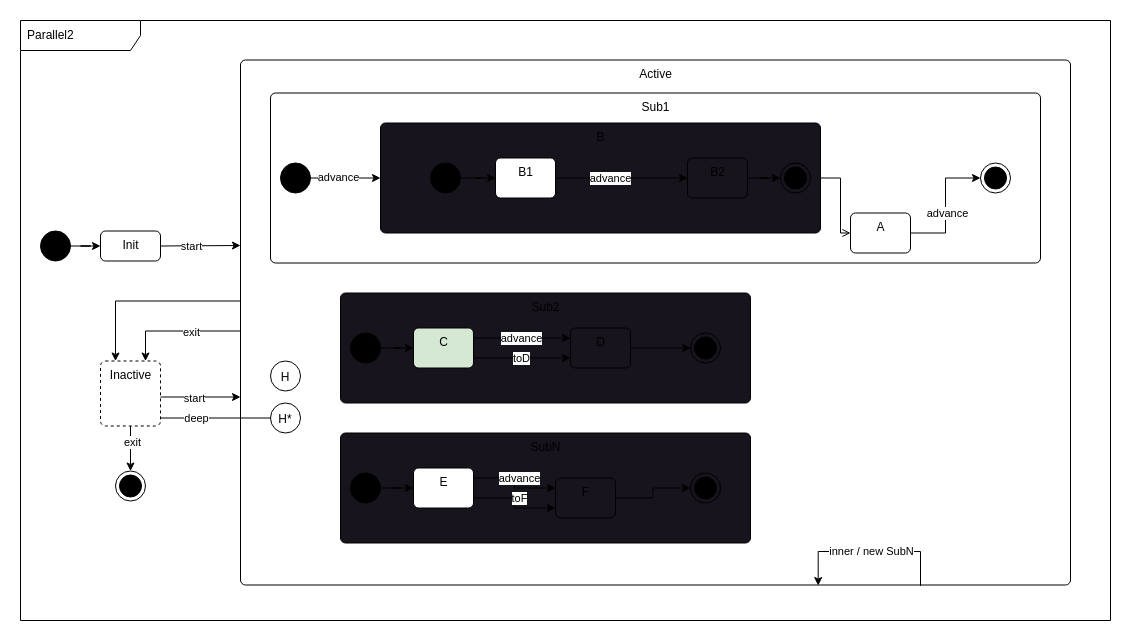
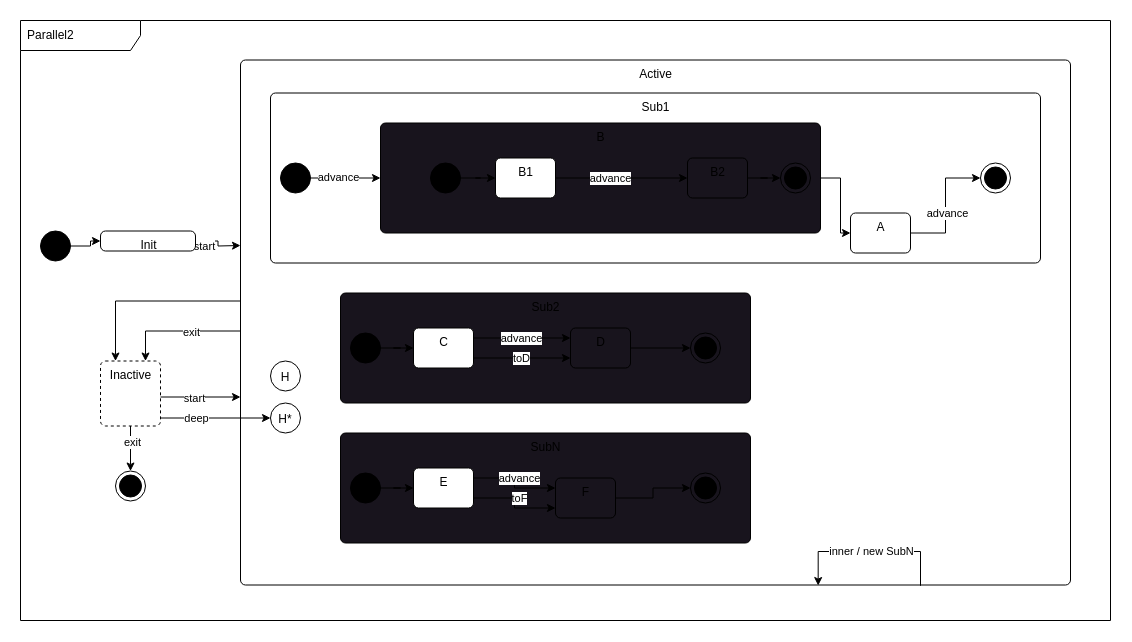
  <mxCell id="0" />
  <mxCell id="1" parent="0" />
  <mxCell id="2" value="Parallel2" style="shape=umlFrame;whiteSpace=wrap;html=1;width=120;height=30;boundedLbl=1;verticalAlign=middle;align=left;spacingLeft=5;container=1;" parent="1" vertex="1"><mxGeometry y="20" width="1090" height="600" as="geometry" x="20" /></mxCell>
  <mxCell id="3" value="" style="group" parent="1" vertex="1" connectable="0"><mxGeometry x="40" y="60" width="1030" height="525" as="geometry" /></mxCell>
  <mxCell id="4" value="" style="edgeStyle=orthogonalEdgeStyle;rounded=0;orthogonalLoop=1;jettySize=auto;html=1;entryX=0;entryY=0.5;entryDx=0;entryDy=0;exitX=1;exitY=0.5;exitDx=0;exitDy=0;" parent="3" source="6" edge="1"><mxGeometry relative="1" as="geometry"><mxPoint x="110" y="183.21" as="sourcePoint" /><mxPoint x="200" y="185" as="targetPoint" /><Array as="points" /></mxGeometry></mxCell>
  <mxCell id="5" value="start" style="edgeLabel;html=1;align=center;verticalAlign=middle;resizable=0;points=[];" parent="4" vertex="1" connectable="0"><mxGeometry x="0.158" relative="1" as="geometry"><mxPoint x="-15" as="offset" /></mxGeometry></mxCell>
- <mxCell id="6" value="Init" style="html=1;align=center;verticalAlign=top;rounded=1;absoluteArcSize=1;arcSize=10;dashed=0;" parent="3" vertex="1"><mxGeometry x="60" y="170.5" width="60" height="30" as="geometry" /></mxCell>
+ <mxCell id="6" value="Init" style="html=1;align=center;verticalAlign=top;rounded=1;absoluteArcSize=1;arcSize=10;dashed=0;" parent="3" vertex="1"><mxGeometry x="60" y="170.5" width="95" height="20" as="geometry" /></mxCell>
  <mxCell id="7" style="edgeStyle=orthogonalEdgeStyle;rounded=0;orthogonalLoop=1;jettySize=auto;html=1;entryX=0;entryY=0.5;entryDx=0;entryDy=0;" parent="3" source="8" target="6" edge="1"><mxGeometry relative="1" as="geometry" /></mxCell>
  <mxCell id="8" value="" style="ellipse;fillColor=strokeColor;" parent="3" vertex="1"><mxGeometry y="170.5" width="30" height="30" as="geometry" /></mxCell>
  <mxCell id="9" value="" style="group" parent="3" vertex="1" connectable="0"><mxGeometry x="200" width="830" height="525" as="geometry" /></mxCell>
  <mxCell id="10" value="Active" style="html=1;align=center;verticalAlign=top;rounded=1;absoluteArcSize=1;arcSize=10;dashed=0;" parent="9" vertex="1"><mxGeometry y="-0.5" width="830" height="525" as="geometry" /></mxCell>
  <mxCell id="11" value="" style="group" parent="9" vertex="1" connectable="0"><mxGeometry x="30" y="32.5" width="770" height="170" as="geometry" /></mxCell>
  <mxCell id="12" value="Sub1" style="html=1;align=center;verticalAlign=top;rounded=1;absoluteArcSize=1;arcSize=10;dashed=0;" parent="11" vertex="1"><mxGeometry width="770" height="170" as="geometry" /></mxCell>
  <mxCell id="13" style="edgeStyle=orthogonalEdgeStyle;rounded=0;orthogonalLoop=1;jettySize=auto;html=1;entryX=0;entryY=0.5;entryDx=0;entryDy=0;exitX=1;exitY=0.5;exitDx=0;exitDy=0;" edge="1" parent="11" source="15" target="18"><mxGeometry relative="1" as="geometry" /></mxCell>
  <mxCell id="14" value="advance" style="edgeLabel;html=1;align=center;verticalAlign=middle;resizable=0;points=[];" vertex="1" connectable="0" parent="13"><mxGeometry x="-0.333" relative="1" as="geometry"><mxPoint x="4" y="-1" as="offset" /></mxGeometry></mxCell>
  <mxCell id="15" value="" style="ellipse;fillColor=strokeColor;" parent="11" vertex="1"><mxGeometry x="10" y="70" width="30" height="30" as="geometry" /></mxCell>
  <mxCell id="16" value="" style="ellipse;html=1;shape=endState;fillColor=strokeColor;" parent="11" vertex="1"><mxGeometry x="710" y="70" width="30" height="30" as="geometry" /></mxCell>
- <mxCell id="17" style="edgeStyle=orthogonalEdgeStyle;rounded=0;orthogonalLoop=1;jettySize=auto;html=1;exitX=1;exitY=0.5;exitDx=0;exitDy=0;entryX=0;entryY=0.5;entryDx=0;entryDy=0;endArrow=open;" parent="11" source="18" target="30" edge="1"><mxGeometry relative="1" as="geometry" /></mxCell>
+ <mxCell id="17" style="edgeStyle=orthogonalEdgeStyle;rounded=0;orthogonalLoop=1;jettySize=auto;html=1;exitX=1;exitY=0.5;exitDx=0;exitDy=0;entryX=0;entryY=0.5;entryDx=0;entryDy=0;" parent="11" source="18" target="30" edge="1"><mxGeometry relative="1" as="geometry" /></mxCell>
  <mxCell id="18" value="B" style="html=1;align=center;verticalAlign=top;rounded=1;absoluteArcSize=1;arcSize=10;dashed=0;fillColor=rgb(24, 20, 29);" parent="11" vertex="1"><mxGeometry x="110" y="30" width="440" height="110" as="geometry" /></mxCell>
  <mxCell id="19" value="" style="group" parent="11" vertex="1" connectable="0"><mxGeometry x="90" y="30" width="480" height="110" as="geometry" /></mxCell>
  <mxCell id="20" style="edgeStyle=orthogonalEdgeStyle;rounded=0;orthogonalLoop=1;jettySize=auto;html=1;entryX=0;entryY=0.5;entryDx=0;entryDy=0;" parent="19" source="21" target="22" edge="1"><mxGeometry relative="1" as="geometry" /></mxCell>
  <mxCell id="21" value="" style="ellipse;fillColor=strokeColor;" parent="19" vertex="1"><mxGeometry x="70" y="40" width="30" height="30" as="geometry" /></mxCell>
  <mxCell id="22" value="B1" style="html=1;align=center;verticalAlign=top;rounded=1;absoluteArcSize=1;arcSize=10;dashed=0;" parent="19" vertex="1"><mxGeometry x="135" y="35" width="60" height="40" as="geometry" /></mxCell>
  <mxCell id="23" style="edgeStyle=orthogonalEdgeStyle;rounded=0;orthogonalLoop=1;jettySize=auto;html=1;entryX=0;entryY=0.5;entryDx=0;entryDy=0;" parent="19" source="24" target="27" edge="1"><mxGeometry relative="1" as="geometry" /></mxCell>
  <mxCell id="24" value="B2" style="html=1;align=center;verticalAlign=top;rounded=1;absoluteArcSize=1;arcSize=10;dashed=0;fillColor=rgb(24, 20, 29);" parent="19" vertex="1"><mxGeometry x="327" y="35" width="60" height="40" as="geometry" /></mxCell>
  <mxCell id="25" value="" style="edgeStyle=orthogonalEdgeStyle;rounded=0;orthogonalLoop=1;jettySize=auto;html=1;" parent="19" source="22" target="24" edge="1"><mxGeometry relative="1" as="geometry" /></mxCell>
  <mxCell id="26" value="advance" style="edgeLabel;html=1;align=center;verticalAlign=middle;resizable=0;points=[];" parent="25" vertex="1" connectable="0"><mxGeometry x="-0.124" y="-2" relative="1" as="geometry"><mxPoint x="-4" y="-2" as="offset" /></mxGeometry></mxCell>
  <mxCell id="27" value="" style="ellipse;html=1;shape=endState;fillColor=strokeColor;" parent="19" vertex="1"><mxGeometry x="420" y="40" width="30" height="30" as="geometry" /></mxCell>
  <mxCell id="28" style="edgeStyle=orthogonalEdgeStyle;rounded=0;orthogonalLoop=1;jettySize=auto;html=1;entryX=0;entryY=0.5;entryDx=0;entryDy=0;exitX=1;exitY=0.5;exitDx=0;exitDy=0;" edge="1" parent="11" source="30" target="16"><mxGeometry relative="1" as="geometry" /></mxCell>
  <mxCell id="29" value="advance" style="edgeLabel;html=1;align=center;verticalAlign=middle;resizable=0;points=[];" vertex="1" connectable="0" parent="28"><mxGeometry x="-0.159" y="-1" relative="1" as="geometry"><mxPoint y="-2" as="offset" /></mxGeometry></mxCell>
  <mxCell id="30" value="A" style="html=1;align=center;verticalAlign=top;rounded=1;absoluteArcSize=1;arcSize=10;dashed=0;" parent="11" vertex="1"><mxGeometry x="580" y="120" width="60" height="40" as="geometry" /></mxCell>
  <mxCell id="31" value="" style="group" parent="9" vertex="1" connectable="0"><mxGeometry x="100" y="372.5" width="410" height="110" as="geometry" /></mxCell>
  <mxCell id="32" value="SubN" style="html=1;align=center;verticalAlign=top;rounded=1;absoluteArcSize=1;arcSize=10;dashed=0;fillColor=rgb(24, 20, 29);" parent="31" vertex="1"><mxGeometry width="410" height="110" as="geometry" /></mxCell>
  <mxCell id="33" style="edgeStyle=orthogonalEdgeStyle;rounded=0;orthogonalLoop=1;jettySize=auto;html=1;entryX=0;entryY=0.5;entryDx=0;entryDy=0;" parent="31" source="34" target="35" edge="1"><mxGeometry relative="1" as="geometry" /></mxCell>
  <mxCell id="34" value="" style="ellipse;fillColor=strokeColor;" parent="31" vertex="1"><mxGeometry x="10" y="40" width="30" height="30" as="geometry" /></mxCell>
  <mxCell id="35" value="E" style="html=1;align=center;verticalAlign=top;rounded=1;absoluteArcSize=1;arcSize=10;dashed=0;" parent="31" vertex="1"><mxGeometry x="73" y="35" width="60" height="40" as="geometry" /></mxCell>
  <mxCell id="36" style="edgeStyle=orthogonalEdgeStyle;rounded=0;orthogonalLoop=1;jettySize=auto;html=1;entryX=0;entryY=0.5;entryDx=0;entryDy=0;" parent="31" source="37" target="38" edge="1"><mxGeometry relative="1" as="geometry" /></mxCell>
  <mxCell id="37" value="F" style="html=1;align=center;verticalAlign=top;rounded=1;absoluteArcSize=1;arcSize=10;dashed=0;fillColor=rgb(24, 20, 29);" parent="31" vertex="1"><mxGeometry x="215" y="45" width="60" height="40" as="geometry" /></mxCell>
  <mxCell id="38" value="" style="ellipse;html=1;shape=endState;fillColor=strokeColor;" parent="31" vertex="1"><mxGeometry x="350" y="40" width="30" height="30" as="geometry" /></mxCell>
  <mxCell id="39" value="" style="edgeStyle=orthogonalEdgeStyle;rounded=0;orthogonalLoop=1;jettySize=auto;html=1;entryX=0;entryY=0.25;entryDx=0;entryDy=0;exitX=1;exitY=0.25;exitDx=0;exitDy=0;" parent="31" source="35" target="37" edge="1"><mxGeometry relative="1" as="geometry"><mxPoint x="133" y="48" as="sourcePoint" /><mxPoint x="230" y="44.71" as="targetPoint" /></mxGeometry></mxCell>
  <mxCell id="40" value="advance" style="edgeLabel;html=1;align=center;verticalAlign=middle;resizable=0;points=[];" parent="39" vertex="1" connectable="0"><mxGeometry x="-0.245" y="1" relative="1" as="geometry"><mxPoint x="10" y="1" as="offset" /></mxGeometry></mxCell>
  <mxCell id="41" value="" style="edgeStyle=orthogonalEdgeStyle;rounded=0;orthogonalLoop=1;jettySize=auto;html=1;entryX=0;entryY=0.75;entryDx=0;entryDy=0;exitX=1;exitY=0.75;exitDx=0;exitDy=0;" parent="31" source="35" target="37" edge="1"><mxGeometry relative="1" as="geometry"><mxPoint x="133" y="64.71" as="sourcePoint" /><mxPoint x="230" y="64.71" as="targetPoint" /></mxGeometry></mxCell>
  <mxCell id="42" value="toF" style="edgeLabel;html=1;align=center;verticalAlign=middle;resizable=0;points=[];" parent="41" vertex="1" connectable="0"><mxGeometry x="-0.245" y="1" relative="1" as="geometry"><mxPoint x="10" y="1" as="offset" /></mxGeometry></mxCell>
  <mxCell id="43" value="" style="group" parent="9" vertex="1" connectable="0"><mxGeometry x="100" y="232.5" width="410" height="110" as="geometry" /></mxCell>
  <mxCell id="44" value="Sub2" style="html=1;align=center;verticalAlign=top;rounded=1;absoluteArcSize=1;arcSize=10;dashed=0;fillColor=rgb(24, 20, 29);" parent="43" vertex="1"><mxGeometry width="410" height="110" as="geometry" /></mxCell>
  <mxCell id="45" value="" style="ellipse;fillColor=strokeColor;" parent="43" vertex="1"><mxGeometry x="10" y="40" width="30" height="30" as="geometry" /></mxCell>
- <mxCell id="46" value="C" style="html=1;align=center;verticalAlign=top;rounded=1;absoluteArcSize=1;arcSize=10;dashed=0;fillColor=#d5e8d4;" parent="43" vertex="1"><mxGeometry x="73" y="35" width="60" height="40" as="geometry" /></mxCell>
+ <mxCell id="46" value="C" style="html=1;align=center;verticalAlign=top;rounded=1;absoluteArcSize=1;arcSize=10;dashed=0;" parent="43" vertex="1"><mxGeometry x="73" y="35" width="60" height="40" as="geometry" /></mxCell>
  <mxCell id="47" style="edgeStyle=orthogonalEdgeStyle;rounded=0;orthogonalLoop=1;jettySize=auto;html=1;entryX=0;entryY=0.5;entryDx=0;entryDy=0;" parent="43" source="45" target="46" edge="1"><mxGeometry relative="1" as="geometry" /></mxCell>
  <mxCell id="48" value="D" style="html=1;align=center;verticalAlign=top;rounded=1;absoluteArcSize=1;arcSize=10;dashed=0;fillColor=rgb(24, 20, 29);" parent="43" vertex="1"><mxGeometry x="230" y="35" width="60" height="40" as="geometry" /></mxCell>
  <mxCell id="49" value="" style="edgeStyle=orthogonalEdgeStyle;rounded=0;orthogonalLoop=1;jettySize=auto;html=1;entryX=0;entryY=0.25;entryDx=0;entryDy=0;exitX=1;exitY=0.25;exitDx=0;exitDy=0;" parent="43" source="46" target="48" edge="1"><mxGeometry relative="1" as="geometry" /></mxCell>
  <mxCell id="50" value="advance" style="edgeLabel;html=1;align=center;verticalAlign=middle;resizable=0;points=[];" parent="49" vertex="1" connectable="0"><mxGeometry x="-0.245" y="1" relative="1" as="geometry"><mxPoint x="10" y="1" as="offset" /></mxGeometry></mxCell>
  <mxCell id="51" value="" style="ellipse;html=1;shape=endState;fillColor=strokeColor;" parent="43" vertex="1"><mxGeometry x="350" y="40" width="30" height="30" as="geometry" /></mxCell>
  <mxCell id="52" style="edgeStyle=orthogonalEdgeStyle;rounded=0;orthogonalLoop=1;jettySize=auto;html=1;entryX=0;entryY=0.5;entryDx=0;entryDy=0;" parent="43" source="48" target="51" edge="1"><mxGeometry relative="1" as="geometry" /></mxCell>
  <mxCell id="53" value="" style="edgeStyle=orthogonalEdgeStyle;rounded=0;orthogonalLoop=1;jettySize=auto;html=1;entryX=0;entryY=0.75;entryDx=0;entryDy=0;exitX=1;exitY=0.75;exitDx=0;exitDy=0;" parent="43" source="46" target="48" edge="1"><mxGeometry relative="1" as="geometry"><mxPoint x="143" y="55" as="sourcePoint" /><mxPoint x="240" y="55" as="targetPoint" /></mxGeometry></mxCell>
  <mxCell id="54" value="toD" style="edgeLabel;html=1;align=center;verticalAlign=middle;resizable=0;points=[];" parent="53" vertex="1" connectable="0"><mxGeometry x="-0.245" y="1" relative="1" as="geometry"><mxPoint x="10" y="1" as="offset" /></mxGeometry></mxCell>
  <mxCell id="55" value="H" style="ellipse;" parent="9" vertex="1"><mxGeometry x="30" y="300.5" width="30" height="30" as="geometry" /></mxCell>
  <mxCell id="56" value="H*" style="ellipse;" parent="9" vertex="1"><mxGeometry x="30" y="342.5" width="30" height="30" as="geometry" /></mxCell>
  <mxCell id="57" style="edgeStyle=orthogonalEdgeStyle;rounded=0;orthogonalLoop=1;jettySize=auto;html=1;entryX=0.696;entryY=1.001;entryDx=0;entryDy=0;entryPerimeter=0;" parent="9" target="10" edge="1"><mxGeometry relative="1" as="geometry"><mxPoint x="680" y="510.5" as="sourcePoint" /><Array as="points"><mxPoint x="680" y="525" /><mxPoint x="680" y="491" /><mxPoint x="578" y="491" /><mxPoint x="578" y="525" /></Array></mxGeometry></mxCell>
  <mxCell id="58" value="inner / new SubN" style="edgeLabel;html=1;align=center;verticalAlign=middle;resizable=0;points=[];" parent="57" vertex="1" connectable="0"><mxGeometry x="0.221" y="-1" relative="1" as="geometry"><mxPoint x="15" as="offset" /></mxGeometry></mxCell>
  <mxCell id="59" style="edgeStyle=orthogonalEdgeStyle;rounded=0;orthogonalLoop=1;jettySize=auto;html=1;exitX=1;exitY=0.5;exitDx=0;exitDy=0;" parent="3" source="63" edge="1"><mxGeometry relative="1" as="geometry"><mxPoint x="120" y="336.983" as="sourcePoint" /><mxPoint x="200" y="336.5" as="targetPoint" /><Array as="points"><mxPoint x="110" y="336.5" /></Array></mxGeometry></mxCell>
  <mxCell id="60" value="start" style="edgeLabel;html=1;align=center;verticalAlign=middle;resizable=0;points=[];" parent="59" vertex="1" connectable="0"><mxGeometry x="-0.301" relative="1" as="geometry"><mxPoint x="21" y="1" as="offset" /></mxGeometry></mxCell>
- <mxCell id="61" style="edgeStyle=orthogonalEdgeStyle;rounded=0;orthogonalLoop=1;jettySize=auto;html=1;entryX=0;entryY=0.5;entryDx=0;entryDy=0;endArrow=none;" parent="3" source="63" target="56" edge="1"><mxGeometry relative="1" as="geometry"><Array as="points"><mxPoint x="150" y="357.5" /><mxPoint x="150" y="357.5" /></Array></mxGeometry></mxCell>
+ <mxCell id="61" style="edgeStyle=orthogonalEdgeStyle;rounded=0;orthogonalLoop=1;jettySize=auto;html=1;entryX=0;entryY=0.5;entryDx=0;entryDy=0;" parent="3" source="63" target="56" edge="1"><mxGeometry relative="1" as="geometry"><Array as="points"><mxPoint x="150" y="357.5" /><mxPoint x="150" y="357.5" /></Array></mxGeometry></mxCell>
  <mxCell id="62" value="deep" style="edgeLabel;html=1;align=center;verticalAlign=middle;resizable=0;points=[];" parent="61" vertex="1" connectable="0"><mxGeometry x="-0.138" relative="1" as="geometry"><mxPoint x="-12" as="offset" /></mxGeometry></mxCell>
  <mxCell id="63" value="Inactive" style="html=1;align=center;verticalAlign=top;rounded=1;absoluteArcSize=1;arcSize=10;dashed=1;" parent="3" vertex="1"><mxGeometry x="60" y="300.5" width="60" height="65" as="geometry" /></mxCell>
  <mxCell id="64" style="edgeStyle=orthogonalEdgeStyle;rounded=0;orthogonalLoop=1;jettySize=auto;html=1;entryX=0.75;entryY=0;entryDx=0;entryDy=0;" parent="3" source="10" target="63" edge="1"><mxGeometry relative="1" as="geometry"><mxPoint x="110" y="300.5" as="targetPoint" /><Array as="points"><mxPoint x="105" y="270.5" /></Array></mxGeometry></mxCell>
  <mxCell id="65" value="exit" style="edgeLabel;html=1;align=center;verticalAlign=middle;resizable=0;points=[];" parent="64" vertex="1" connectable="0"><mxGeometry x="-0.332" y="-1" relative="1" as="geometry"><mxPoint x="-8" y="2" as="offset" /></mxGeometry></mxCell>
  <mxCell id="66" style="edgeStyle=orthogonalEdgeStyle;rounded=0;orthogonalLoop=1;jettySize=auto;html=1;entryX=0.25;entryY=0;entryDx=0;entryDy=0;" parent="3" source="10" target="63" edge="1"><mxGeometry relative="1" as="geometry"><Array as="points"><mxPoint x="75" y="240.5" /></Array></mxGeometry></mxCell>
  <mxCell id="67" value="" style="ellipse;html=1;shape=endState;fillColor=strokeColor;" parent="3" vertex="1"><mxGeometry x="75" y="410.5" width="30" height="30" as="geometry" /></mxCell>
  <mxCell id="68" style="edgeStyle=orthogonalEdgeStyle;rounded=0;orthogonalLoop=1;jettySize=auto;html=1;" parent="3" source="63" target="67" edge="1"><mxGeometry relative="1" as="geometry" /></mxCell>
  <mxCell id="69" value="exit" style="edgeLabel;html=1;align=center;verticalAlign=middle;resizable=0;points=[];" parent="68" vertex="1" connectable="0"><mxGeometry x="-0.308" y="1" relative="1" as="geometry"><mxPoint as="offset" /></mxGeometry></mxCell>
